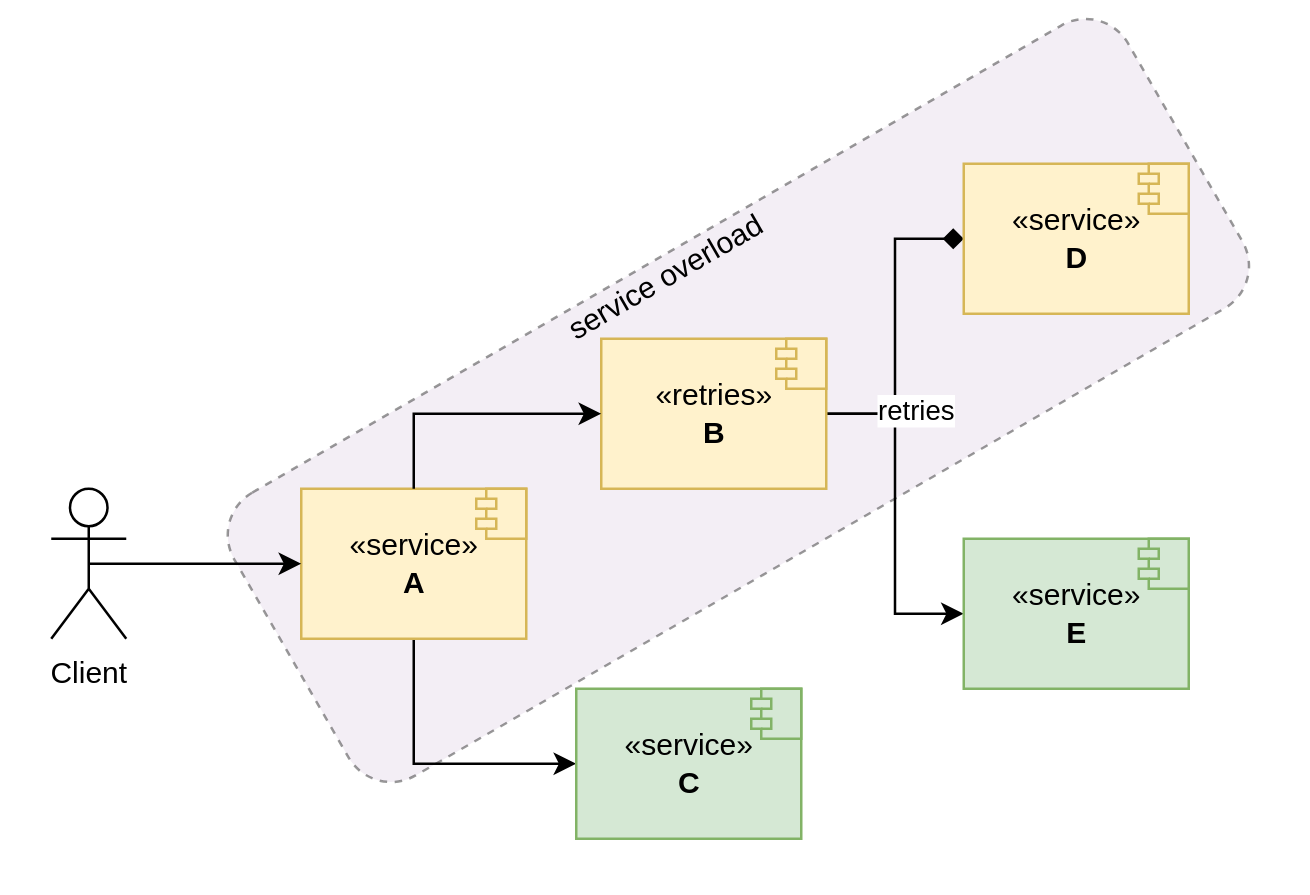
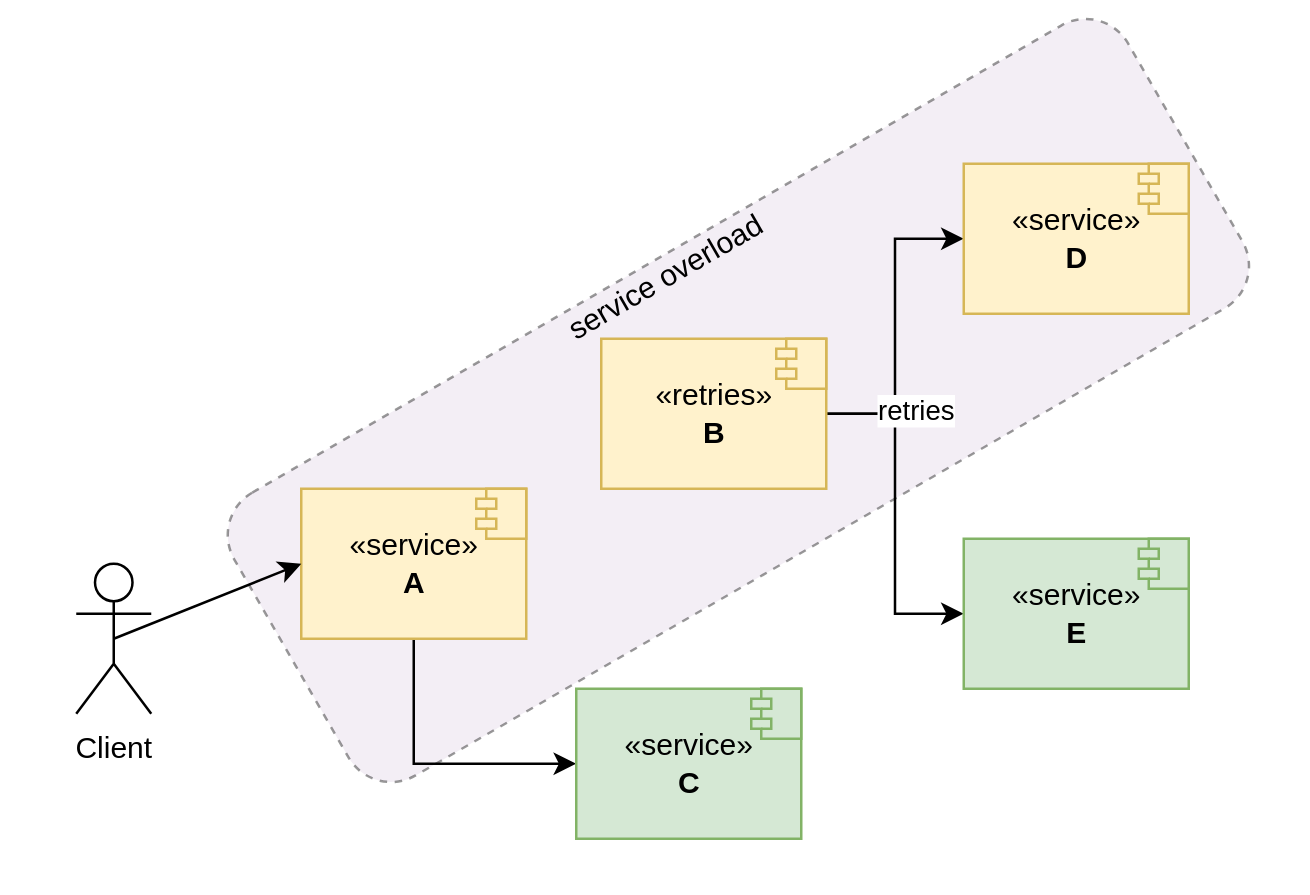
  <mxCell id="0" />
  <mxCell id="1" parent="0" />
  <mxCell id="2" value="&lt;div&gt;&lt;br&gt;&lt;/div&gt;&lt;div&gt;&lt;br&gt;&lt;/div&gt;&lt;div&gt;service overload&lt;br&gt;&lt;/div&gt;&lt;div&gt;&lt;br&gt;&lt;/div&gt;&lt;div&gt;&lt;br&gt;&lt;/div&gt;&lt;div&gt;&lt;br&gt;&lt;/div&gt;&lt;div&gt;&lt;br&gt;&lt;/div&gt;&lt;div&gt;&lt;br&gt;&lt;/div&gt;&lt;div&gt;&lt;br&gt;&lt;/div&gt;&lt;div&gt;&lt;br&gt;&lt;/div&gt;&lt;div&gt;&lt;br&gt;&lt;/div&gt;&lt;div&gt;&lt;br&gt;&lt;/div&gt;&lt;div&gt;&lt;br&gt;&lt;/div&gt;" style="rounded=1;whiteSpace=wrap;html=1;fillColor=#E1D5E7;rotation=-30;dashed=1;opacity=40;" vertex="1" parent="1"><mxGeometry x="88.44" y="49.37" width="412.82" height="130.66" as="geometry" /></mxCell>
- <mxCell id="3" value="Client" style="shape=umlActor;verticalLabelPosition=bottom;verticalAlign=top;html=1;outlineConnect=0;" vertex="1" parent="1"><mxGeometry x="20" y="150" width="30" height="60" as="geometry" /></mxCell>
+ <mxCell id="3" value="Client" style="shape=umlActor;verticalLabelPosition=bottom;verticalAlign=top;html=1;outlineConnect=0;" vertex="1" parent="1"><mxGeometry x="30" y="180" width="30" height="60" as="geometry" /></mxCell>
  <mxCell id="4" style="edgeStyle=orthogonalEdgeStyle;rounded=0;orthogonalLoop=1;jettySize=auto;html=1;entryX=0;entryY=0.5;entryDx=0;entryDy=0;exitX=0.5;exitY=1;exitDx=0;exitDy=0;" edge="1" parent="1" source="5" target="12"><mxGeometry relative="1" as="geometry" /></mxCell>
  <mxCell id="5" value="&lt;div&gt;«service»&lt;b&gt;&lt;br&gt;&lt;/b&gt;&lt;/div&gt;&lt;div&gt;&lt;b&gt;A&lt;/b&gt;&lt;/div&gt;" style="html=1;dropTarget=0;fillColor=#fff2cc;strokeColor=#d6b656;" vertex="1" parent="1"><mxGeometry x="120" y="150" width="90" height="60" as="geometry" /></mxCell>
  <mxCell id="6" value="" style="shape=module;jettyWidth=8;jettyHeight=4;fillColor=#fff2cc;strokeColor=#d6b656;" vertex="1" parent="5"><mxGeometry x="1" width="20" height="20" relative="1" as="geometry"><mxPoint x="-20" as="offset" /></mxGeometry></mxCell>
- <mxCell id="7" style="edgeStyle=orthogonalEdgeStyle;rounded=0;orthogonalLoop=1;jettySize=auto;html=1;entryX=0;entryY=0.5;entryDx=0;entryDy=0;endArrow=diamond;" edge="1" parent="1" source="10" target="14"><mxGeometry relative="1" as="geometry" /></mxCell>
+ <mxCell id="7" style="edgeStyle=orthogonalEdgeStyle;rounded=0;orthogonalLoop=1;jettySize=auto;html=1;entryX=0;entryY=0.5;entryDx=0;entryDy=0;" edge="1" parent="1" source="10" target="14"><mxGeometry relative="1" as="geometry" /></mxCell>
  <mxCell id="8" style="edgeStyle=orthogonalEdgeStyle;rounded=0;orthogonalLoop=1;jettySize=auto;html=1;entryX=0;entryY=0.5;entryDx=0;entryDy=0;" edge="1" parent="1" source="10" target="16"><mxGeometry relative="1" as="geometry" /></mxCell>
  <mxCell id="9" value="retries" style="edgeLabel;html=1;align=center;verticalAlign=middle;resizable=0;points=[];" vertex="1" connectable="0" parent="8"><mxGeometry x="-0.579" y="-2" relative="1" as="geometry"><mxPoint x="10" y="-2" as="offset" /></mxGeometry></mxCell>
  <mxCell id="10" value="&lt;div&gt;«retries»&lt;b&gt;&lt;br&gt;&lt;/b&gt;&lt;/div&gt;&lt;div&gt;&lt;b&gt;B&lt;/b&gt;&lt;/div&gt;" style="html=1;dropTarget=0;fillColor=#fff2cc;strokeColor=#d6b656;" vertex="1" parent="1"><mxGeometry x="240" y="90" width="90" height="60" as="geometry" /></mxCell>
  <mxCell id="11" value="" style="shape=module;jettyWidth=8;jettyHeight=4;fillColor=#fff2cc;strokeColor=#d6b656;" vertex="1" parent="10"><mxGeometry x="1" width="20" height="20" relative="1" as="geometry"><mxPoint x="-20" as="offset" /></mxGeometry></mxCell>
  <mxCell id="12" value="&lt;div&gt;«service»&lt;b&gt;&lt;br&gt;&lt;/b&gt;&lt;/div&gt;&lt;div&gt;&lt;b&gt;C&lt;br&gt;&lt;/b&gt;&lt;/div&gt;" style="html=1;dropTarget=0;fillColor=#d5e8d4;strokeColor=#82b366;" vertex="1" parent="1"><mxGeometry x="230" y="230" width="90" height="60" as="geometry" /></mxCell>
  <mxCell id="13" value="" style="shape=module;jettyWidth=8;jettyHeight=4;fillColor=#d5e8d4;strokeColor=#82b366;" vertex="1" parent="12"><mxGeometry x="1" width="20" height="20" relative="1" as="geometry"><mxPoint x="-20" as="offset" /></mxGeometry></mxCell>
  <mxCell id="14" value="&lt;div&gt;«service»&lt;b&gt;&lt;br&gt;&lt;/b&gt;&lt;/div&gt;&lt;div&gt;&lt;b&gt;D&lt;br&gt;&lt;/b&gt;&lt;/div&gt;" style="html=1;dropTarget=0;fillColor=#fff2cc;strokeColor=#d6b656;" vertex="1" parent="1"><mxGeometry x="385" y="20" width="90" height="60" as="geometry" /></mxCell>
  <mxCell id="15" value="" style="shape=module;jettyWidth=8;jettyHeight=4;fillColor=#fff2cc;strokeColor=#d6b656;" vertex="1" parent="14"><mxGeometry x="1" width="20" height="20" relative="1" as="geometry"><mxPoint x="-20" as="offset" /></mxGeometry></mxCell>
  <mxCell id="16" value="&lt;div&gt;«service»&lt;b&gt;&lt;br&gt;&lt;/b&gt;&lt;/div&gt;&lt;div&gt;&lt;b&gt;E&lt;/b&gt;&lt;/div&gt;" style="html=1;dropTarget=0;fillColor=#d5e8d4;strokeColor=#82b366;" vertex="1" parent="1"><mxGeometry x="385" y="170" width="90" height="60" as="geometry" /></mxCell>
  <mxCell id="17" value="" style="shape=module;jettyWidth=8;jettyHeight=4;fillColor=#d5e8d4;strokeColor=#82b366;" vertex="1" parent="16"><mxGeometry x="1" width="20" height="20" relative="1" as="geometry"><mxPoint x="-20" as="offset" /></mxGeometry></mxCell>
  <mxCell id="18" value="" style="endArrow=classic;html=1;rounded=0;exitX=0.5;exitY=0.5;exitDx=0;exitDy=0;exitPerimeter=0;entryX=0;entryY=0.5;entryDx=0;entryDy=0;" edge="1" parent="1" source="3" target="5"><mxGeometry width="50" height="50" relative="1" as="geometry"><mxPoint x="100" y="300" as="sourcePoint" /><mxPoint x="150" y="250" as="targetPoint" /></mxGeometry></mxCell>
- <mxCell id="19" value="" style="endArrow=classic;html=1;rounded=0;entryX=0;entryY=0.5;entryDx=0;entryDy=0;exitX=0.5;exitY=0;exitDx=0;exitDy=0;" edge="1" parent="1" source="5" target="10"><mxGeometry width="50" height="50" relative="1" as="geometry"><mxPoint x="180" y="290" as="sourcePoint" /><mxPoint x="230" y="240" as="targetPoint" /><Array as="points"><mxPoint x="165" y="120" /></Array></mxGeometry></mxCell>
